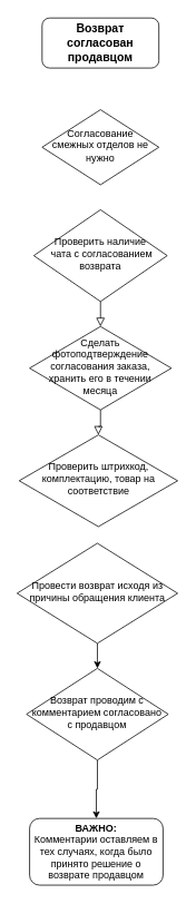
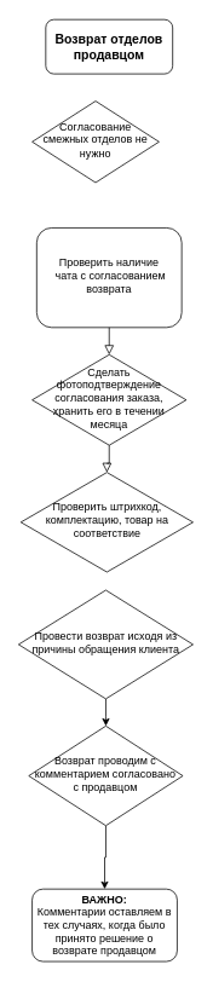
  <mxCell id="0" />
  <mxCell id="1" parent="0" />
- <mxCell id="2" value="&lt;b&gt;&lt;font style=&quot;font-size: 14px;&quot;&gt;Возврат согласован продавцом&lt;/font&gt;&lt;/b&gt;" style="rounded=1;whiteSpace=wrap;html=1;fontSize=12;glass=0;strokeWidth=1;shadow=0;" vertex="1" parent="1"><mxGeometry x="50" y="20" width="140" height="60" as="geometry" /></mxCell>
- <mxCell id="3" value="Согласование смежных отделов не нужно" style="rhombus;whiteSpace=wrap;html=1;shadow=0;fontFamily=Helvetica;fontSize=12;align=center;strokeWidth=1;spacing=6;spacingTop=-4;" vertex="1" parent="1"><mxGeometry x="50" y="130" width="140" height="90" as="geometry" /></mxCell>
- <mxCell id="4" value="&lt;font style=&quot;font-size: 12px;&quot;&gt;Проверить наличие&lt;br&gt;&amp;nbsp;чата с согласованием возврата&lt;/font&gt;" style="rhombus;whiteSpace=wrap;html=1;shadow=0;fontFamily=Helvetica;fontSize=12;align=center;strokeWidth=1;spacing=6;spacingTop=-4;" vertex="1" parent="1"><mxGeometry x="40" y="250" width="160" height="110" as="geometry" /></mxCell>
+ <mxCell id="2" value="&lt;b&gt;&lt;font style=&quot;font-size: 14px;&quot;&gt;Возврат отделов продавцом&lt;/font&gt;&lt;/b&gt;" style="rounded=1;whiteSpace=wrap;html=1;fontSize=12;glass=0;strokeWidth=1;shadow=0;" vertex="1" parent="1"><mxGeometry x="50" y="20" width="140" height="60" as="geometry" /></mxCell>
+ <mxCell id="3" value="Согласование смежных отделов не нужно" style="rhombus;whiteSpace=wrap;html=1;shadow=0;fontFamily=Helvetica;fontSize=12;align=center;strokeWidth=1;spacing=6;spacingTop=-4;" vertex="1" parent="1"><mxGeometry x="35" y="110" width="140" height="90" as="geometry" /></mxCell>
+ <mxCell id="4" value="&lt;font style=&quot;font-size: 12px;&quot;&gt;Проверить наличие&lt;br&gt;&amp;nbsp;чата с согласованием возврата&lt;/font&gt;" style="whiteSpace=wrap;html=1;shadow=0;fontFamily=Helvetica;fontSize=12;align=center;strokeWidth=1;spacing=6;spacingTop=-4;rounded=1;" vertex="1" parent="1"><mxGeometry x="40" y="250" width="160" height="110" as="geometry" /></mxCell>
  <mxCell id="5" value="" style="rounded=0;html=1;jettySize=auto;orthogonalLoop=1;fontSize=11;endArrow=block;endFill=0;endSize=8;strokeWidth=1;shadow=0;labelBackgroundColor=none;edgeStyle=orthogonalEdgeStyle;" edge="1" parent="1" source="4"><mxGeometry x="0.343" y="20" relative="1" as="geometry"><mxPoint as="offset" /><mxPoint x="120" y="340" as="sourcePoint" /><mxPoint x="120" y="390" as="targetPoint" /></mxGeometry></mxCell>
  <mxCell id="6" value="Сделать фотоподтверждение согласования заказа, хранить его в течении месяца" style="rhombus;whiteSpace=wrap;html=1;shadow=0;fontFamily=Helvetica;fontSize=12;align=center;strokeWidth=1;spacing=6;spacingTop=-4;" vertex="1" parent="1"><mxGeometry x="35" y="390" width="170" height="100" as="geometry" /></mxCell>
  <mxCell id="7" value="" style="edgeStyle=orthogonalEdgeStyle;rounded=0;orthogonalLoop=1;jettySize=auto;html=1;" edge="1" parent="1" source="8" target="13"><mxGeometry relative="1" as="geometry" /></mxCell>
  <mxCell id="8" value="Провести возврат исходя из причины обращения клиента" style="rhombus;whiteSpace=wrap;html=1;shadow=0;fontFamily=Helvetica;fontSize=12;align=center;strokeWidth=1;spacing=6;spacingTop=-4;" vertex="1" parent="1"><mxGeometry x="20" y="650" width="192.5" height="120" as="geometry" /></mxCell>
  <mxCell id="9" value="" style="rounded=0;html=1;jettySize=auto;orthogonalLoop=1;fontSize=11;endArrow=block;endFill=0;endSize=8;strokeWidth=1;shadow=0;labelBackgroundColor=none;edgeStyle=orthogonalEdgeStyle;" edge="1" parent="1" source="6" target="10"><mxGeometry x="0.343" y="20" relative="1" as="geometry"><mxPoint as="offset" /><mxPoint x="120" y="490" as="sourcePoint" /><mxPoint x="120" y="980" as="targetPoint" /></mxGeometry></mxCell>
  <mxCell id="10" value="Проверить штрихкод, комплектацию, товар на соответствие" style="rhombus;whiteSpace=wrap;html=1;shadow=0;fontFamily=Helvetica;fontSize=12;align=center;strokeWidth=1;spacing=6;spacingTop=-4;" vertex="1" parent="1"><mxGeometry x="22.5" y="520" width="190" height="110" as="geometry" /></mxCell>
  <mxCell id="11" value="&lt;b&gt;ВАЖНО:&lt;/b&gt;&lt;br&gt;Комментарии оставляем в тех случаях, когда было принято решение о возврате продавцом" style="rounded=1;whiteSpace=wrap;html=1;fontSize=12;glass=0;strokeWidth=1;shadow=0;" vertex="1" parent="1"><mxGeometry x="35" y="980" width="160" height="80" as="geometry" /></mxCell>
  <mxCell id="12" value="" style="edgeStyle=orthogonalEdgeStyle;rounded=0;orthogonalLoop=1;jettySize=auto;html=1;" edge="1" parent="1" source="13" target="11"><mxGeometry relative="1" as="geometry" /></mxCell>
  <mxCell id="13" value="Возврат проводим с комментарием согласовано с продавцом" style="rhombus;whiteSpace=wrap;html=1;shadow=0;fontFamily=Helvetica;fontSize=12;align=center;strokeWidth=1;spacing=6;spacingTop=-4;" vertex="1" parent="1"><mxGeometry x="31.25" y="800" width="170" height="110" as="geometry" /></mxCell>
